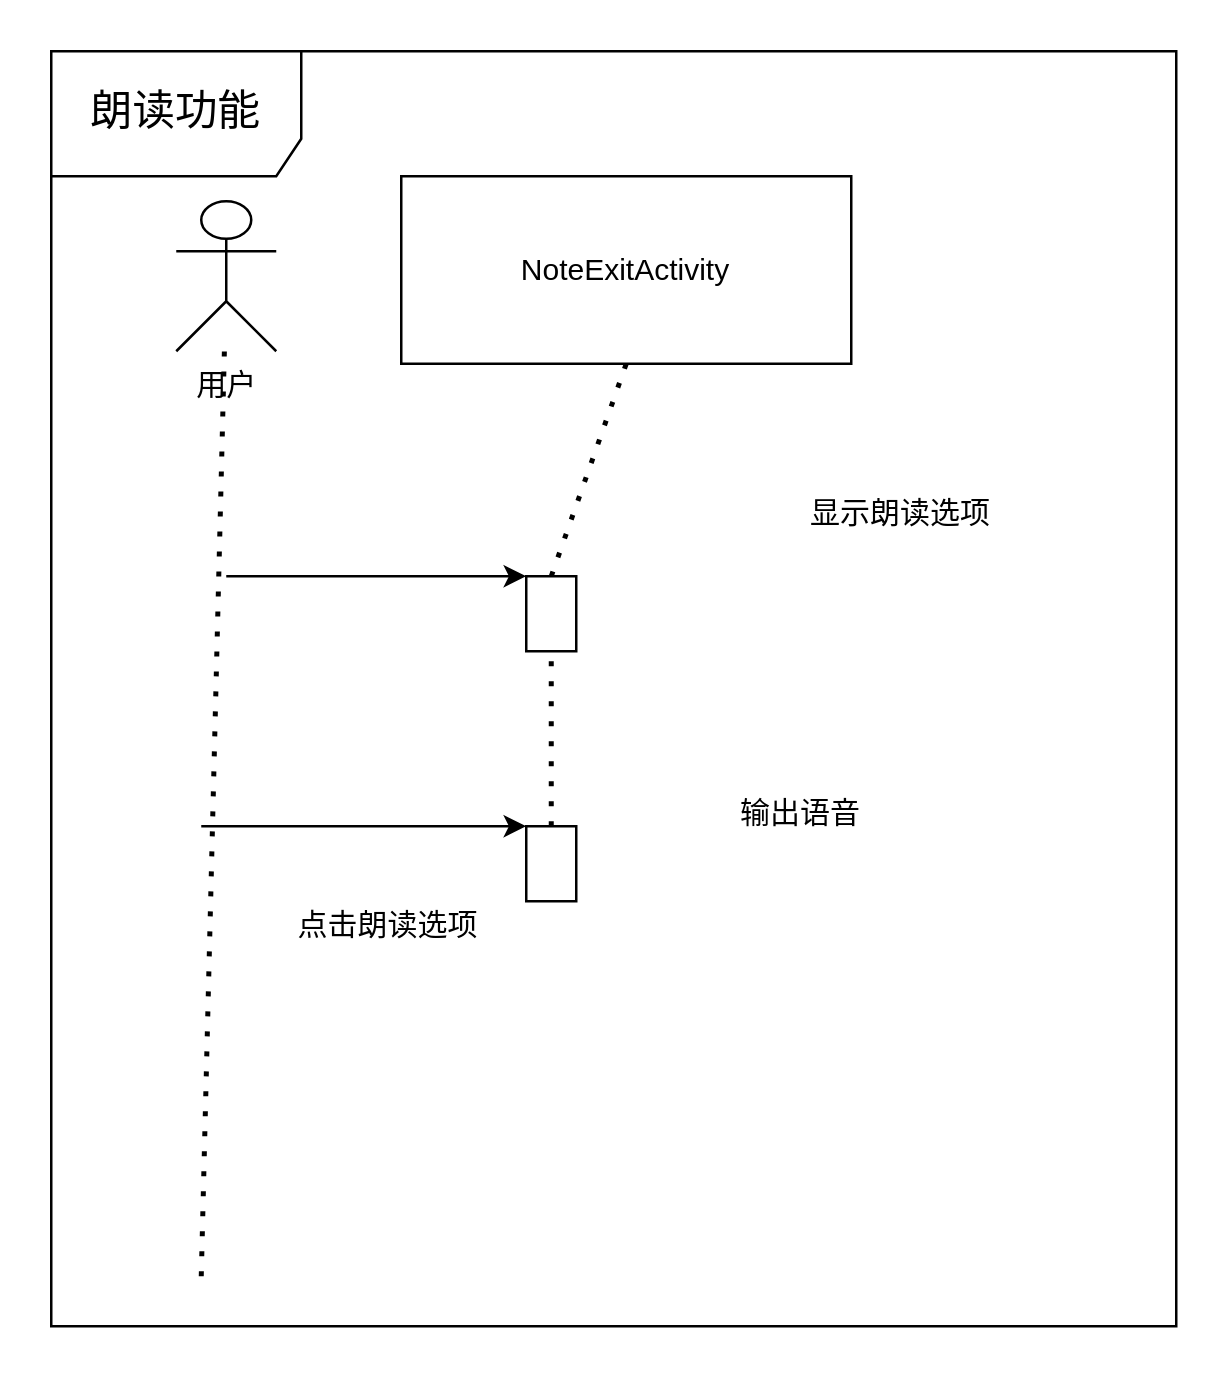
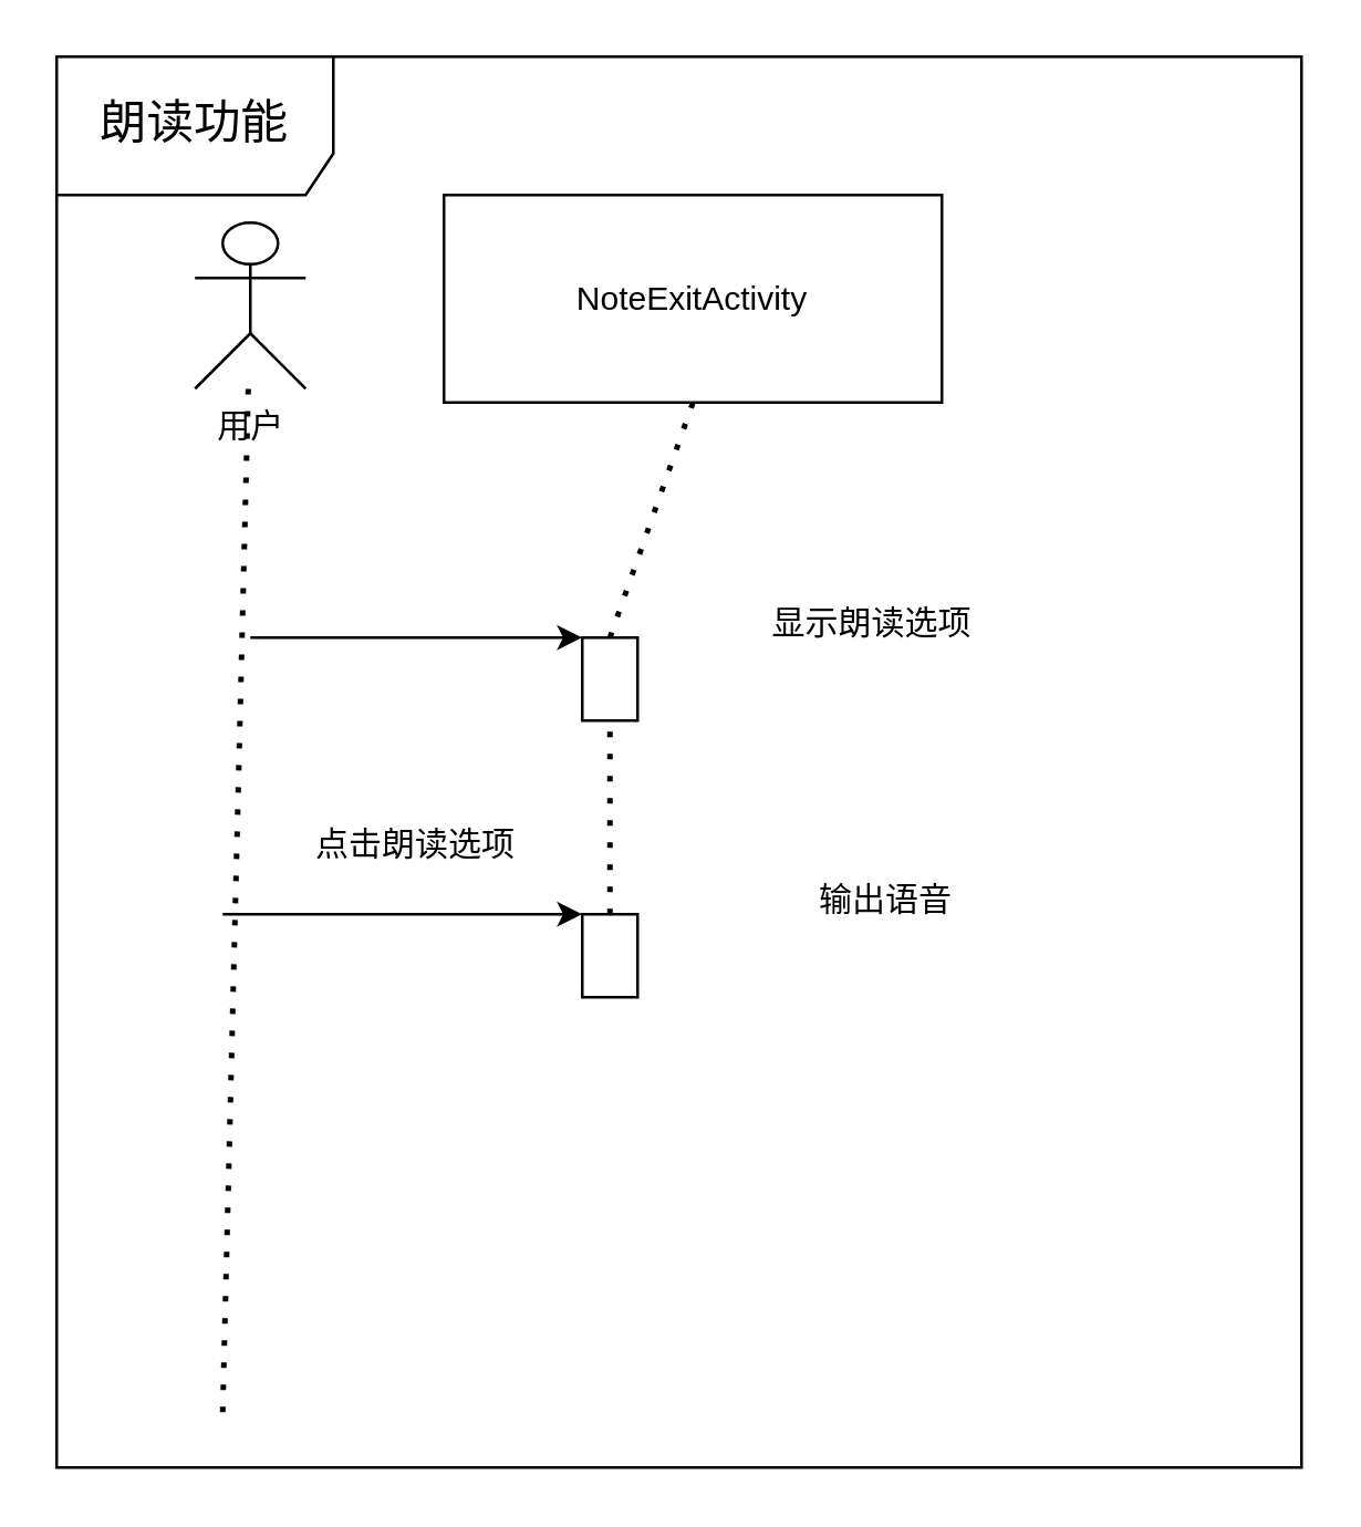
  <mxCell id="0" />
  <mxCell id="1" parent="0" />
  <mxCell id="2" value="&lt;font style=&quot;font-size: 17px;&quot;&gt;朗读功能&lt;/font&gt;" style="shape=umlFrame;whiteSpace=wrap;html=1;rounded=0;shadow=0;comic=0;labelBackgroundColor=none;strokeWidth=1;fontFamily=Verdana;fontSize=10;align=center;width=100;height=50;" parent="1" vertex="1"><mxGeometry x="20" y="20" width="450" height="510" as="geometry" /></mxCell>
  <mxCell id="3" value="NoteExitActivity" style="rounded=0;whiteSpace=wrap;html=1;" parent="1" vertex="1"><mxGeometry x="160" y="70" width="180" height="75" as="geometry" /></mxCell>
  <mxCell id="4" value="用户" style="shape=umlActor;verticalLabelPosition=bottom;verticalAlign=top;html=1;outlineConnect=0;" parent="1" vertex="1"><mxGeometry x="70" y="80" width="40" height="60" as="geometry" /></mxCell>
  <mxCell id="5" value="" style="rounded=0;whiteSpace=wrap;html=1;" parent="1" vertex="1"><mxGeometry x="210" y="230" width="20" height="30" as="geometry" /></mxCell>
  <mxCell id="6" value="" style="rounded=0;whiteSpace=wrap;html=1;" parent="1" vertex="1"><mxGeometry x="210" y="330" width="20" height="30" as="geometry" /></mxCell>
  <mxCell id="7" value="" style="endArrow=none;dashed=1;html=1;dashPattern=1 3;strokeWidth=2;rounded=0;entryX=0.5;entryY=1;entryDx=0;entryDy=0;exitX=0.5;exitY=0;exitDx=0;exitDy=0;" parent="1" source="5" target="3" edge="1"><mxGeometry width="50" height="50" relative="1" as="geometry"><mxPoint x="430" y="370" as="sourcePoint" /><mxPoint x="480" y="320" as="targetPoint" /></mxGeometry></mxCell>
  <mxCell id="8" value="" style="endArrow=none;dashed=1;html=1;dashPattern=1 3;strokeWidth=2;rounded=0;" parent="1" target="4" edge="1"><mxGeometry width="50" height="50" relative="1" as="geometry"><mxPoint x="80" y="510" as="sourcePoint" /><mxPoint x="470" y="330" as="targetPoint" /></mxGeometry></mxCell>
  <mxCell id="9" value="" style="endArrow=classic;html=1;rounded=0;" parent="1" edge="1"><mxGeometry width="50" height="50" relative="1" as="geometry"><mxPoint x="90" y="230" as="sourcePoint" /><mxPoint x="210" y="230" as="targetPoint" /></mxGeometry></mxCell>
  <mxCell id="10" value="" style="endArrow=classic;html=1;rounded=0;" parent="1" edge="1"><mxGeometry width="50" height="50" relative="1" as="geometry"><mxPoint x="80" y="330" as="sourcePoint" /><mxPoint x="210" y="330" as="targetPoint" /></mxGeometry></mxCell>
- <mxCell id="11" value="点击朗读选项" style="text;html=1;strokeColor=none;fillColor=none;align=center;verticalAlign=middle;whiteSpace=wrap;rounded=0;" parent="1" vertex="1"><mxGeometry x="115" y="355" width="80" height="30" as="geometry" /></mxCell>
- <mxCell id="12" value="显示朗读选项" style="text;html=1;strokeColor=none;fillColor=none;align=center;verticalAlign=middle;whiteSpace=wrap;rounded=0;" parent="1" vertex="1"><mxGeometry x="315" y="190" width="90" height="30" as="geometry" /></mxCell>
+ <mxCell id="11" value="点击朗读选项" style="text;html=1;strokeColor=none;fillColor=none;align=center;verticalAlign=middle;whiteSpace=wrap;rounded=0;" parent="1" vertex="1"><mxGeometry x="110" y="290" width="80" height="30" as="geometry" /></mxCell>
+ <mxCell id="12" value="显示朗读选项" style="text;html=1;strokeColor=none;fillColor=none;align=center;verticalAlign=middle;whiteSpace=wrap;rounded=0;" parent="1" vertex="1"><mxGeometry x="270" y="210" width="90" height="30" as="geometry" /></mxCell>
  <mxCell id="13" value="输出语音" style="text;html=1;strokeColor=none;fillColor=none;align=center;verticalAlign=middle;whiteSpace=wrap;rounded=0;" parent="1" vertex="1"><mxGeometry x="280" y="310" width="80" height="30" as="geometry" /></mxCell>
  <mxCell id="14" value="" style="endArrow=none;dashed=1;html=1;dashPattern=1 3;strokeWidth=2;rounded=0;entryX=0.5;entryY=1;entryDx=0;entryDy=0;exitX=0.5;exitY=0;exitDx=0;exitDy=0;" parent="1" source="6" target="5" edge="1"><mxGeometry width="50" height="50" relative="1" as="geometry"><mxPoint x="420" y="380" as="sourcePoint" /><mxPoint x="470" y="330" as="targetPoint" /></mxGeometry></mxCell>
